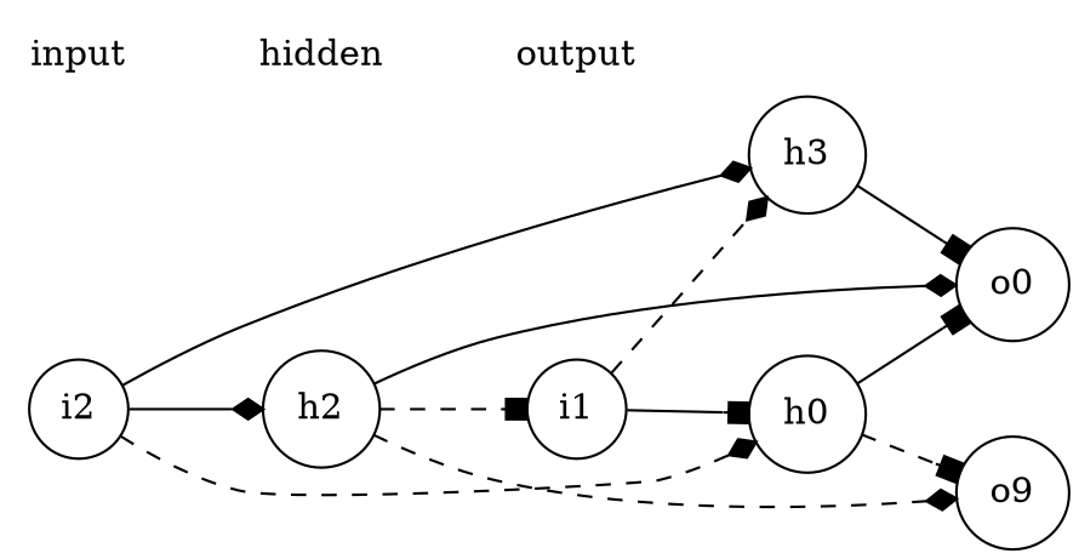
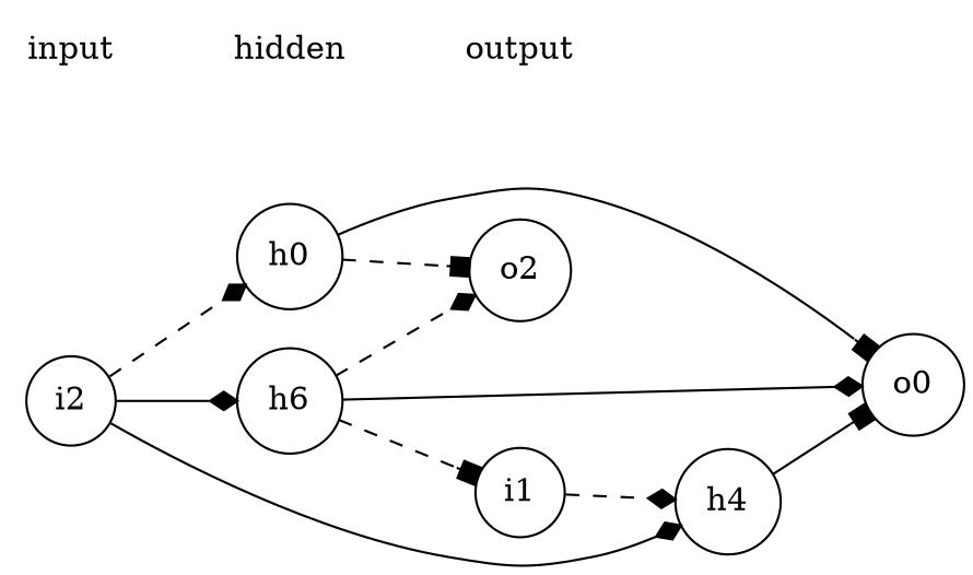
  digraph {
    rankdir=LR
    node [shape=circle]
    edge [arrowhead=diamond style=solid]
    n1 [label=h0]
    i1
-   h3
+   h3 [label=h4]
    n4 [label=o0]
-   o2 [label=o9]
-   h2
+   o2
+   h2 [label=h6]
    i2
    input [shape=plaintext]
    hidden [shape=plaintext]
    output [shape=plaintext]
    n1 -> n4 [arrowhead=box]
    n1 -> o2 [arrowhead=box style=dashed]
-   i1 -> n1 [arrowhead=box]
    i1 -> h3 [style=dashed]
    h3 -> n4 [arrowhead=box]
    h2 -> i1 [arrowhead=box style=dashed]
    h2 -> n4
    h2 -> o2 [style=dashed]
    i2 -> n1 [style=dashed]
    i2 -> h3
    i2 -> h2
    input -> hidden [style=invis arrowhead=""]
    hidden -> output [style=invis arrowhead=""]
  }
